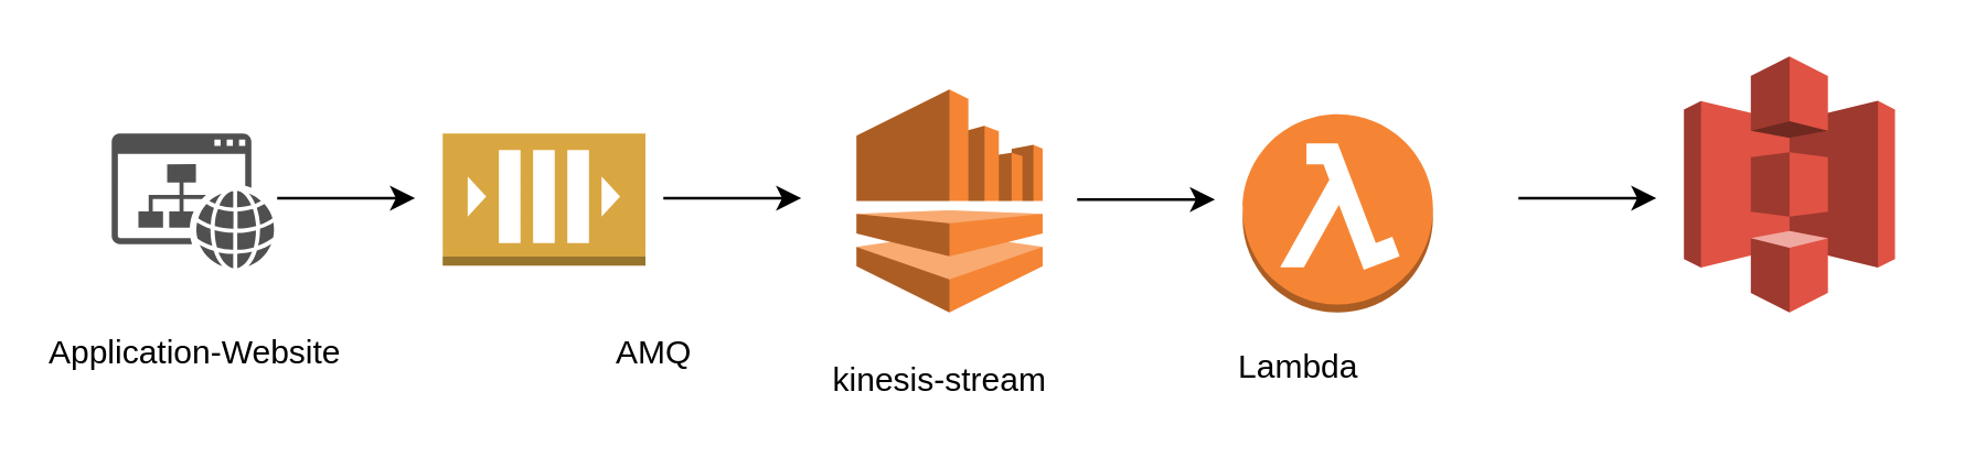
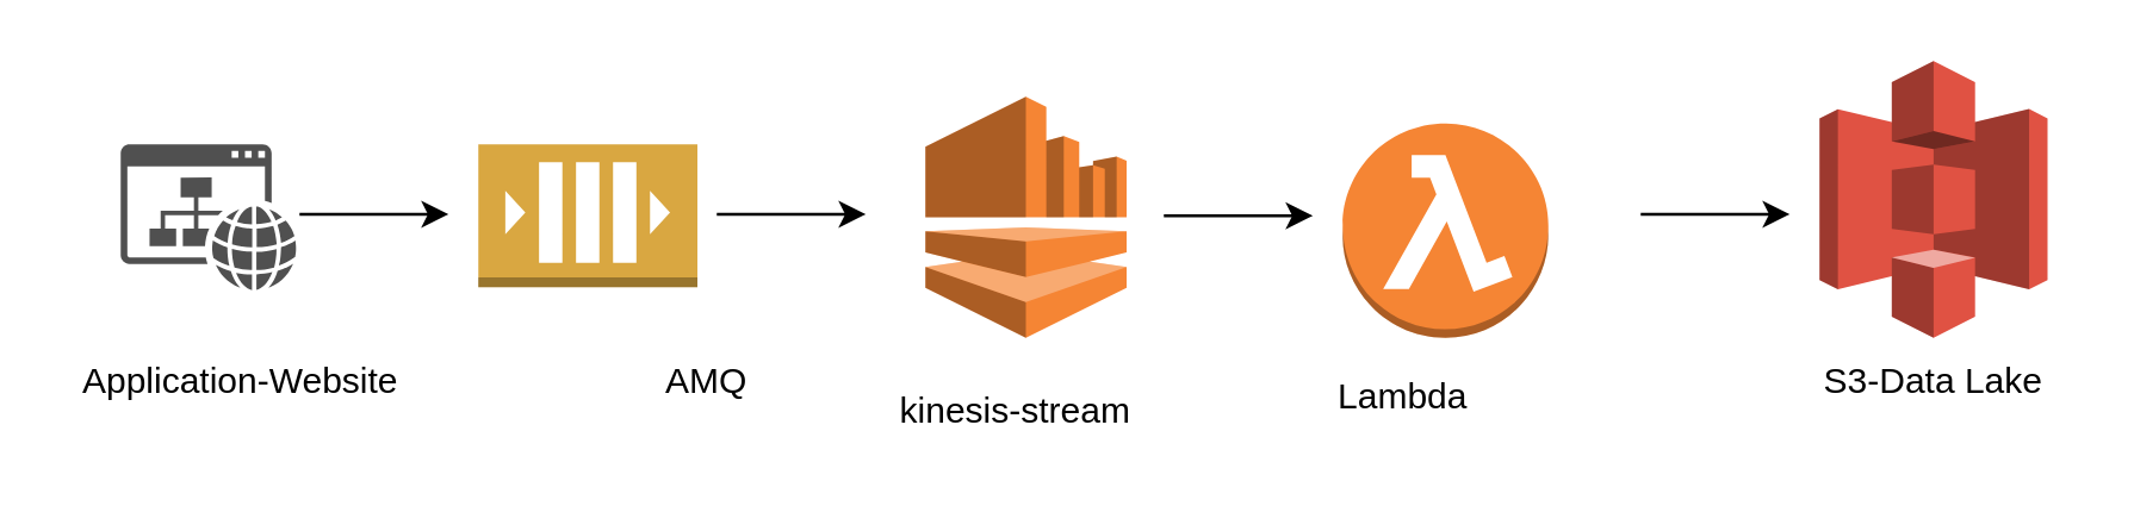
  <mxCell id="0" />
  <mxCell id="1" parent="0" />
  <mxCell id="2" value="" style="pointerEvents=1;shadow=0;dashed=0;html=1;strokeColor=none;fillColor=#505050;labelPosition=center;verticalLabelPosition=bottom;verticalAlign=top;outlineConnect=0;align=center;shape=mxgraph.office.concepts.website;" vertex="1" parent="1"><mxGeometry x="40" y="48" width="59" height="49" as="geometry" /></mxCell>
- <mxCell id="3" value="Application-Website" style="text;html=1;align=center;verticalAlign=middle;resizable=0;points=[];autosize=1;strokeColor=none;" vertex="1" parent="1"><mxGeometry x="10" y="118" width="120" height="20" as="geometry" /></mxCell>
+ <mxCell id="3" value="Application-Website" style="text;html=1;align=center;verticalAlign=middle;resizable=0;points=[];autosize=1;strokeColor=none;" vertex="1" parent="1"><mxGeometry x="20" y="118" width="120" height="20" as="geometry" /></mxCell>
  <mxCell id="4" value="" style="outlineConnect=0;dashed=0;verticalLabelPosition=bottom;verticalAlign=top;align=center;html=1;shape=mxgraph.aws3.queue;fillColor=#D9A741;gradientColor=none;" vertex="1" parent="1"><mxGeometry x="160" y="48" width="73.5" height="48" as="geometry" /></mxCell>
  <mxCell id="5" value="&amp;nbsp; &amp;nbsp; &amp;nbsp; &amp;nbsp; &amp;nbsp; AMQ" style="text;html=1;align=center;verticalAlign=middle;resizable=0;points=[];autosize=1;strokeColor=none;" vertex="1" parent="1"><mxGeometry x="180" y="118" width="80" height="20" as="geometry" /></mxCell>
  <mxCell id="6" value="" style="endArrow=classic;html=1;" edge="1" parent="1"><mxGeometry width="50" height="50" relative="1" as="geometry"><mxPoint x="100" y="71.5" as="sourcePoint" /><mxPoint x="150" y="71.5" as="targetPoint" /><Array as="points"><mxPoint x="120" y="71.5" /></Array></mxGeometry></mxCell>
  <mxCell id="7" value="" style="endArrow=classic;html=1;" edge="1" parent="1"><mxGeometry width="50" height="50" relative="1" as="geometry"><mxPoint x="240" y="71.5" as="sourcePoint" /><mxPoint x="290" y="71.5" as="targetPoint" /><Array as="points"><mxPoint x="260" y="71.5" /></Array></mxGeometry></mxCell>
  <mxCell id="8" value="" style="outlineConnect=0;dashed=0;verticalLabelPosition=bottom;verticalAlign=top;align=center;html=1;shape=mxgraph.aws3.kinesis;fillColor=#F58534;gradientColor=none;" vertex="1" parent="1"><mxGeometry x="310" y="32" width="67.5" height="81" as="geometry" /></mxCell>
  <mxCell id="9" value="kinesis-stream" style="text;html=1;align=center;verticalAlign=middle;resizable=0;points=[];autosize=1;strokeColor=none;" vertex="1" parent="1"><mxGeometry x="295" y="128" width="90" height="20" as="geometry" /></mxCell>
  <mxCell id="10" value="" style="outlineConnect=0;dashed=0;verticalLabelPosition=bottom;verticalAlign=top;align=center;html=1;shape=mxgraph.aws3.lambda_function;fillColor=#F58534;gradientColor=none;" vertex="1" parent="1"><mxGeometry x="450" y="41" width="69" height="72" as="geometry" /></mxCell>
  <mxCell id="11" value="" style="endArrow=classic;html=1;" edge="1" parent="1"><mxGeometry width="50" height="50" relative="1" as="geometry"><mxPoint x="390" y="72" as="sourcePoint" /><mxPoint x="440" y="72" as="targetPoint" /><Array as="points"><mxPoint x="410" y="72" /></Array></mxGeometry></mxCell>
  <mxCell id="12" value="Lambda" style="text;html=1;align=center;verticalAlign=middle;resizable=0;points=[];autosize=1;strokeColor=none;" vertex="1" parent="1"><mxGeometry x="439.5" y="123" width="60" height="20" as="geometry" /></mxCell>
  <mxCell id="13" value="" style="outlineConnect=0;dashed=0;verticalLabelPosition=bottom;verticalAlign=top;align=center;html=1;shape=mxgraph.aws3.s3;fillColor=#E05243;gradientColor=none;" vertex="1" parent="1"><mxGeometry x="610" y="20" width="76.5" height="93" as="geometry" /></mxCell>
  <mxCell id="14" value="" style="endArrow=classic;html=1;" edge="1" parent="1"><mxGeometry width="50" height="50" relative="1" as="geometry"><mxPoint x="550" y="71.5" as="sourcePoint" /><mxPoint x="600" y="71.5" as="targetPoint" /><Array as="points"><mxPoint x="570" y="71.5" /></Array></mxGeometry></mxCell>
+ <mxCell id="15" value="S3-Data Lake" style="text;html=1;align=center;verticalAlign=middle;resizable=0;points=[];autosize=1;strokeColor=none;" vertex="1" parent="1"><mxGeometry x="603.25" y="118" width="90" height="20" as="geometry" /></mxCell>
